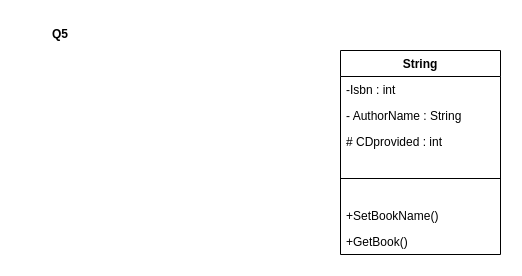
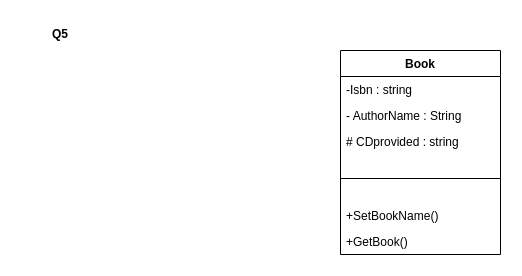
  <mxCell id="0" />
  <mxCell id="1" parent="0" />
- <mxCell id="2" value="String" style="swimlane;fontStyle=1;align=center;verticalAlign=top;childLayout=stackLayout;horizontal=1;startSize=26;horizontalStack=0;resizeParent=1;resizeParentMax=0;resizeLast=0;collapsible=1;marginBottom=0;" vertex="1" parent="1"><mxGeometry x="340" y="50" width="160" height="204" as="geometry" /></mxCell>
- <mxCell id="3" value="-Isbn : int " style="text;strokeColor=none;fillColor=none;align=left;verticalAlign=top;spacingLeft=4;spacingRight=4;overflow=hidden;rotatable=0;points=[[0,0.5],[1,0.5]];portConstraint=eastwest;" vertex="1" parent="2"><mxGeometry y="26" width="160" height="26" as="geometry" /></mxCell>
+ <mxCell id="2" value="Book" style="swimlane;fontStyle=1;align=center;verticalAlign=top;childLayout=stackLayout;horizontal=1;startSize=26;horizontalStack=0;resizeParent=1;resizeParentMax=0;resizeLast=0;collapsible=1;marginBottom=0;" vertex="1" parent="1"><mxGeometry x="340" y="50" width="160" height="204" as="geometry" /></mxCell>
+ <mxCell id="3" value="-Isbn : string " style="text;strokeColor=none;fillColor=none;align=left;verticalAlign=top;spacingLeft=4;spacingRight=4;overflow=hidden;rotatable=0;points=[[0,0.5],[1,0.5]];portConstraint=eastwest;" vertex="1" parent="2"><mxGeometry y="26" width="160" height="26" as="geometry" /></mxCell>
  <mxCell id="4" value="- AuthorName : String" style="text;strokeColor=none;fillColor=none;align=left;verticalAlign=top;spacingLeft=4;spacingRight=4;overflow=hidden;rotatable=0;points=[[0,0.5],[1,0.5]];portConstraint=eastwest;" vertex="1" parent="2"><mxGeometry y="52" width="160" height="26" as="geometry" /></mxCell>
- <mxCell id="5" value="# CDprovided : int" style="text;strokeColor=none;fillColor=none;align=left;verticalAlign=top;spacingLeft=4;spacingRight=4;overflow=hidden;rotatable=0;points=[[0,0.5],[1,0.5]];portConstraint=eastwest;" vertex="1" parent="2"><mxGeometry y="78" width="160" height="26" as="geometry" /></mxCell>
+ <mxCell id="5" value="# CDprovided : string" style="text;strokeColor=none;fillColor=none;align=left;verticalAlign=top;spacingLeft=4;spacingRight=4;overflow=hidden;rotatable=0;points=[[0,0.5],[1,0.5]];portConstraint=eastwest;" vertex="1" parent="2"><mxGeometry y="78" width="160" height="26" as="geometry" /></mxCell>
  <mxCell id="6" value="" style="line;strokeWidth=1;fillColor=none;align=left;verticalAlign=middle;spacingTop=-1;spacingLeft=3;spacingRight=3;rotatable=0;labelPosition=right;points=[];portConstraint=eastwest;" vertex="1" parent="2"><mxGeometry y="104" width="160" height="48" as="geometry" /></mxCell>
  <mxCell id="7" value="+SetBookName()" style="text;strokeColor=none;fillColor=none;align=left;verticalAlign=top;spacingLeft=4;spacingRight=4;overflow=hidden;rotatable=0;points=[[0,0.5],[1,0.5]];portConstraint=eastwest;" vertex="1" parent="2"><mxGeometry y="152" width="160" height="26" as="geometry" /></mxCell>
  <mxCell id="8" value="+GetBook()" style="text;strokeColor=none;fillColor=none;align=left;verticalAlign=top;spacingLeft=4;spacingRight=4;overflow=hidden;rotatable=0;points=[[0,0.5],[1,0.5]];portConstraint=eastwest;" vertex="1" parent="2"><mxGeometry y="178" width="160" height="26" as="geometry" /></mxCell>
  <mxCell id="9" value="Q5" style="text;align=center;fontStyle=1;verticalAlign=middle;spacingLeft=3;spacingRight=3;strokeColor=none;rotatable=0;points=[[0,0.5],[1,0.5]];portConstraint=eastwest;" vertex="1" parent="1"><mxGeometry x="20" y="20" width="80" height="26" as="geometry" /></mxCell>
